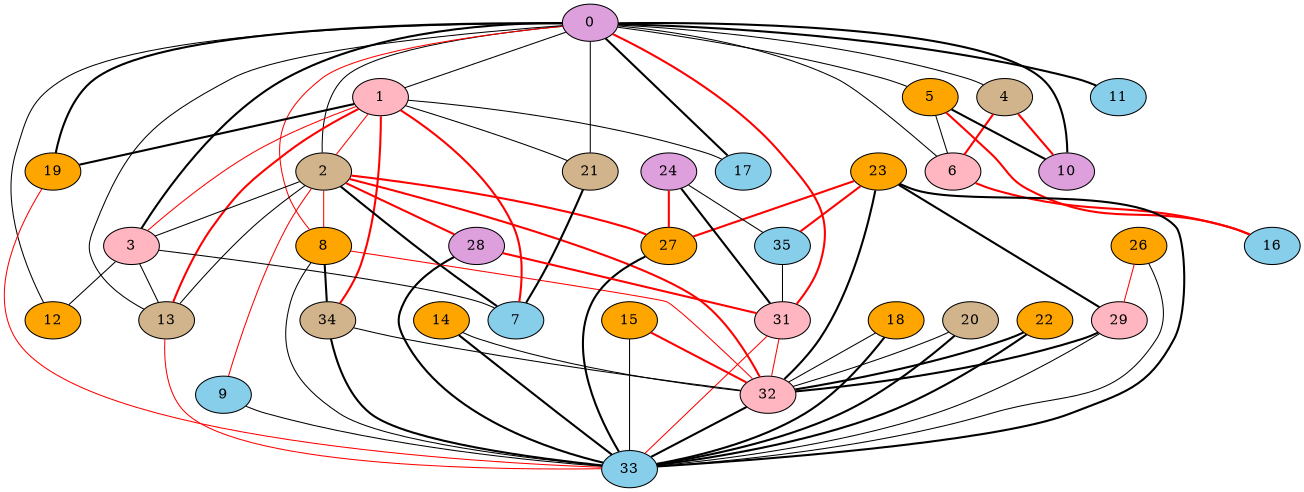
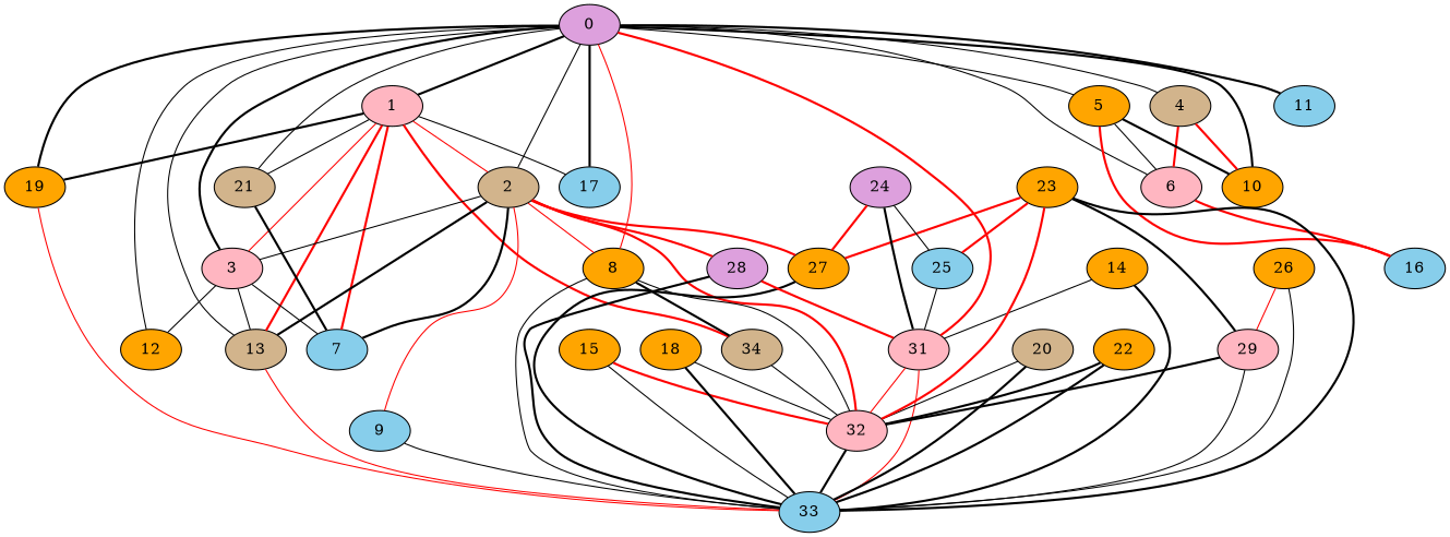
  graph {
    node [fillcolor=orange style=filled]
    edge [style=bold]
    0 [fillcolor=plum]
    1 [fillcolor=lightpink]
    2 [fillcolor=tan]
    3 [fillcolor=lightpink]
    4 [fillcolor=tan]
    5
    6 [fillcolor=lightpink]
    8
-   10 [fillcolor=plum]
+   10
    11 [fillcolor=skyblue]
    12
    13 [fillcolor=tan]
    17 [fillcolor=skyblue]
    19
    21 [fillcolor=tan]
    31 [fillcolor=lightpink]
    7 [fillcolor=skyblue]
    n18 [fillcolor=tan label=34]
    9 [fillcolor=skyblue]
    27
    28 [fillcolor=plum]
    32 [fillcolor=lightpink]
    16 [fillcolor=skyblue]
    33 [fillcolor=skyblue]
    14
    15
    18
    20 [fillcolor=tan]
    22
    23
-   25 [fillcolor=skyblue label=35]
+   25 [fillcolor=skyblue]
    29 [fillcolor=lightpink]
    24 [fillcolor=plum]
    26
-   0 -- 1 [style=solid]
+   0 -- 1
    0 -- 2 [style=solid]
    0 -- 3
    0 -- 4 [style=solid]
    0 -- 5 [style=solid]
    0 -- 6 [style=solid]
    0 -- 8 [color=red style=solid]
    0 -- 10
    0 -- 11
    0 -- 12 [style=solid]
    0 -- 13 [style=solid]
    0 -- 17
    0 -- 19
    0 -- 21 [style=solid]
    0 -- 31 [color=red]
    1 -- 2 [color=red style=solid]
    1 -- 3 [color=red style=solid]
    1 -- 13 [color=red]
    1 -- 17 [style=solid]
    1 -- 19
    1 -- 21 [style=solid]
    1 -- 7 [color=red]
    1 -- n18 [color=red]
    2 -- 3 [style=solid]
    2 -- 8 [color=red style=solid]
-   2 -- 13 [style=solid]
+   2 -- 13
    2 -- 7
    2 -- 9 [color=red style=solid]
    2 -- 27 [color=red]
    2 -- 28 [color=red]
    2 -- 32 [color=red]
    3 -- 12 [style=solid]
    3 -- 13 [style=solid]
    3 -- 7 [style=solid]
    4 -- 6 [color=red]
    4 -- 10 [color=red]
    5 -- 6 [style=solid]
    5 -- 10
    5 -- 16 [color=red]
    6 -- 16 [color=red]
    8 -- n18
-   8 -- 32 [style=solid color=red]
+   8 -- 32 [style=solid]
    8 -- 33 [style=solid]
    13 -- 33 [color=red style=solid]
    19 -- 33 [color=red style=solid]
    21 -- 7
    31 -- 32 [color=red style=solid]
    31 -- 33 [color=red style=solid]
    n18 -- 32 [style=solid]
-   n18 -- 33
    9 -- 33 [style=solid]
    27 -- 33
    28 -- 31 [color=red]
    28 -- 33
    32 -- 33
-   14 -- 32 [style=solid]
+   14 -- 31 [style=solid]
    14 -- 33
    15 -- 32 [color=red]
    15 -- 33 [style=solid]
    18 -- 32 [style=solid]
    18 -- 33
    20 -- 32 [style=solid]
    20 -- 33
    22 -- 32
    22 -- 33
    23 -- 27 [color=red]
-   23 -- 32
+   23 -- 32 [color=red]
    23 -- 33
    23 -- 25 [color=red]
    23 -- 29
    25 -- 31 [style=solid]
    29 -- 32
    29 -- 33 [style=solid]
    24 -- 31
    24 -- 27 [color=red]
    24 -- 25 [style=solid]
    26 -- 33 [style=solid]
    26 -- 29 [color=red style=solid]
  }
